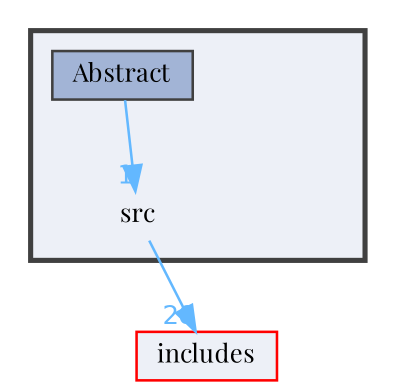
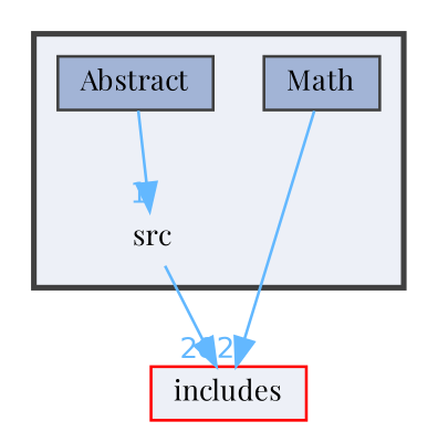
  digraph {
    compound=true
    fontname="Playfair Display"
    node [fontname="Playfair Display" fontsize=10 shape=box color=grey25 fillcolor="#a2b4d6" style=filled]
    edge [color=steelblue1 fontcolor=steelblue1 fontname="Playfair Display" fontsize=10 labeldistance=1.5 labelfontname=Helvetica labelfontsize=10]
    n1 [height=0.2 label=src shape=plaintext width=0.4 color="" fillcolor="" style=""]
    n2 [height=0.2 label=Abstract width=0.4]
+   n3 [height=0.2 label=Math width=0.4]
    n4 [color=red fillcolor="#edf0f7" height=0.2 label=includes width=0.4]
    subgraph cluster_1 {
      bgcolor="#edf0f7"
      fontsize=10
      pencolor=grey25
      style="filled,bold"
      n1
      n2
+     n3
    }
    n1 -> n4 [headlabel=26]
    n2 -> n1 [headlabel=1]
+   n3 -> n4 [headlabel=2]
  }
